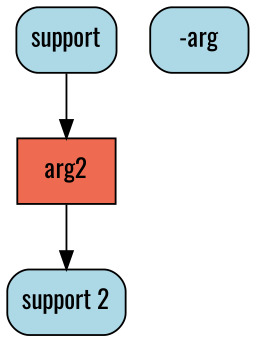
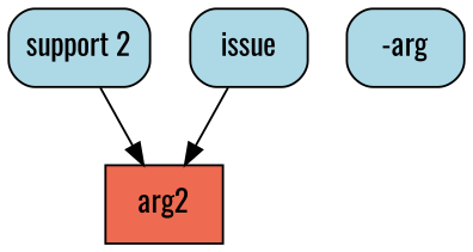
  digraph {
    fontname=Oswald
    node [color=black fillcolor=lightblue fixedsize=false fontname=Oswald shape=box style="rounded,filled"]
    edge [fontname=Oswald]
    arg2 [fillcolor=coral2 style=filled]
    "support 2"
-   issue [label=support]
+   issue
    n4 [label="-arg"]
-   arg2 -> "support 2"
+   "support 2" -> arg2
    issue -> arg2
  }
